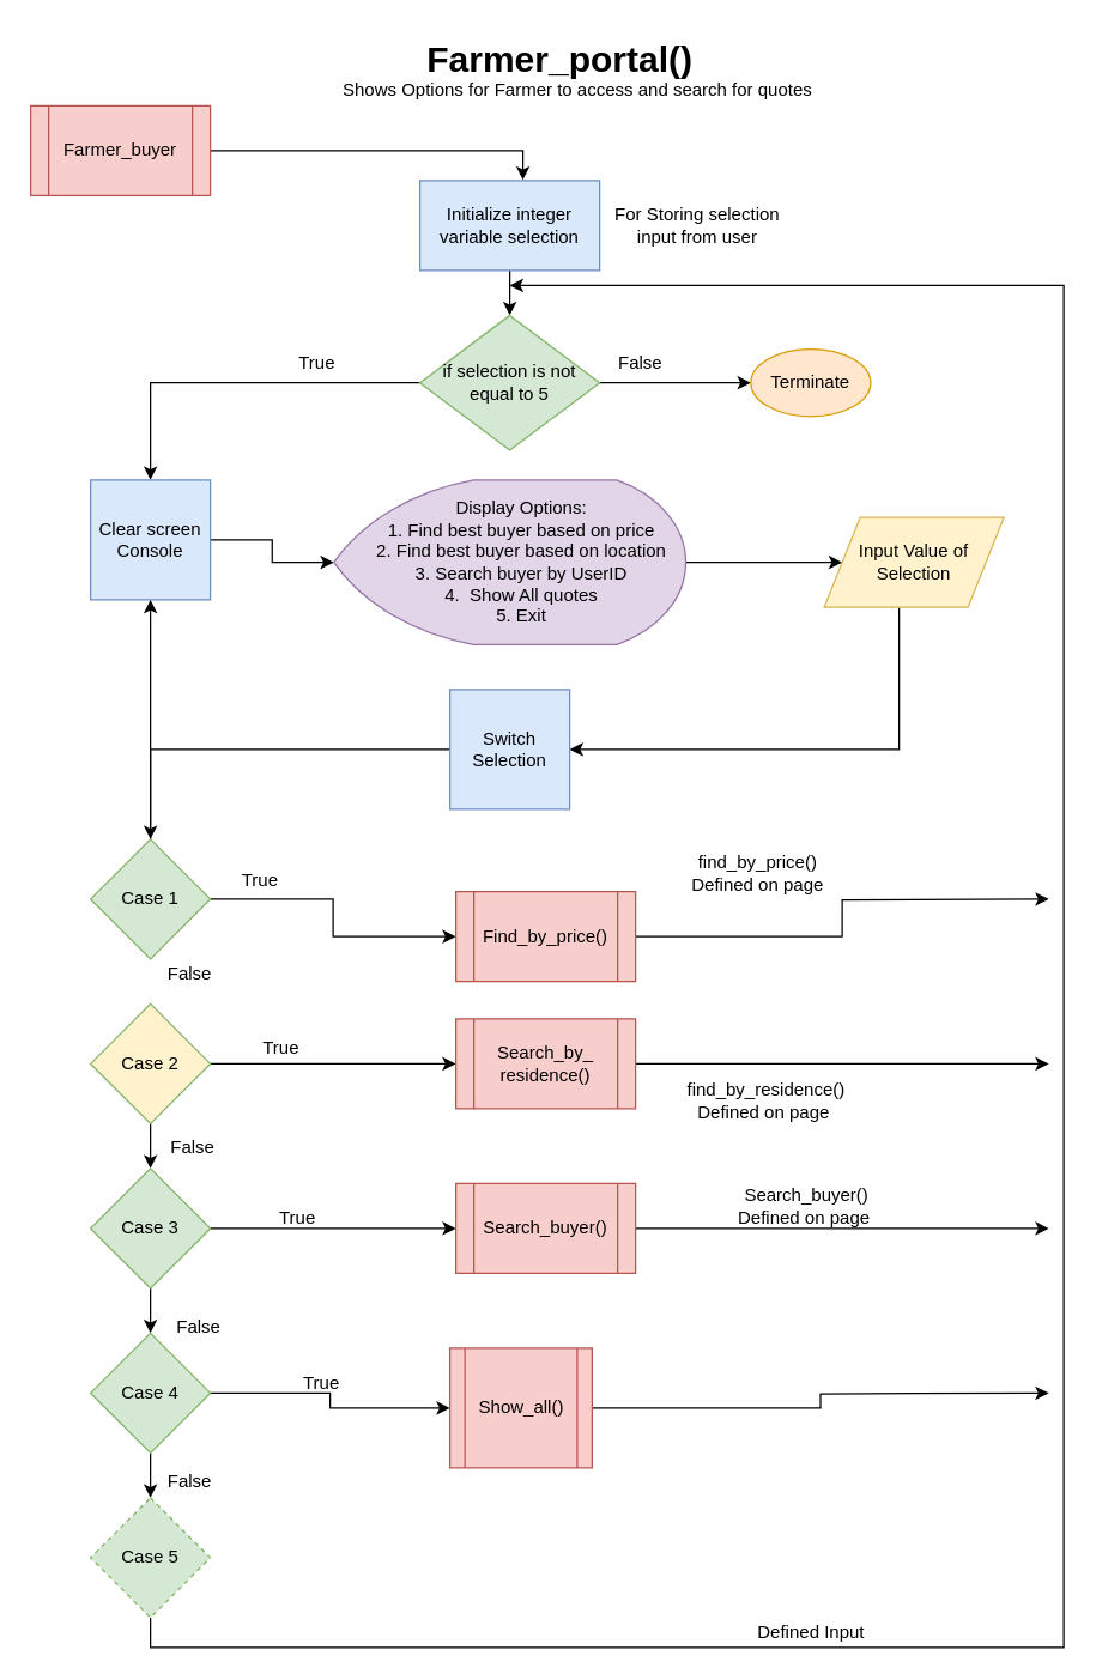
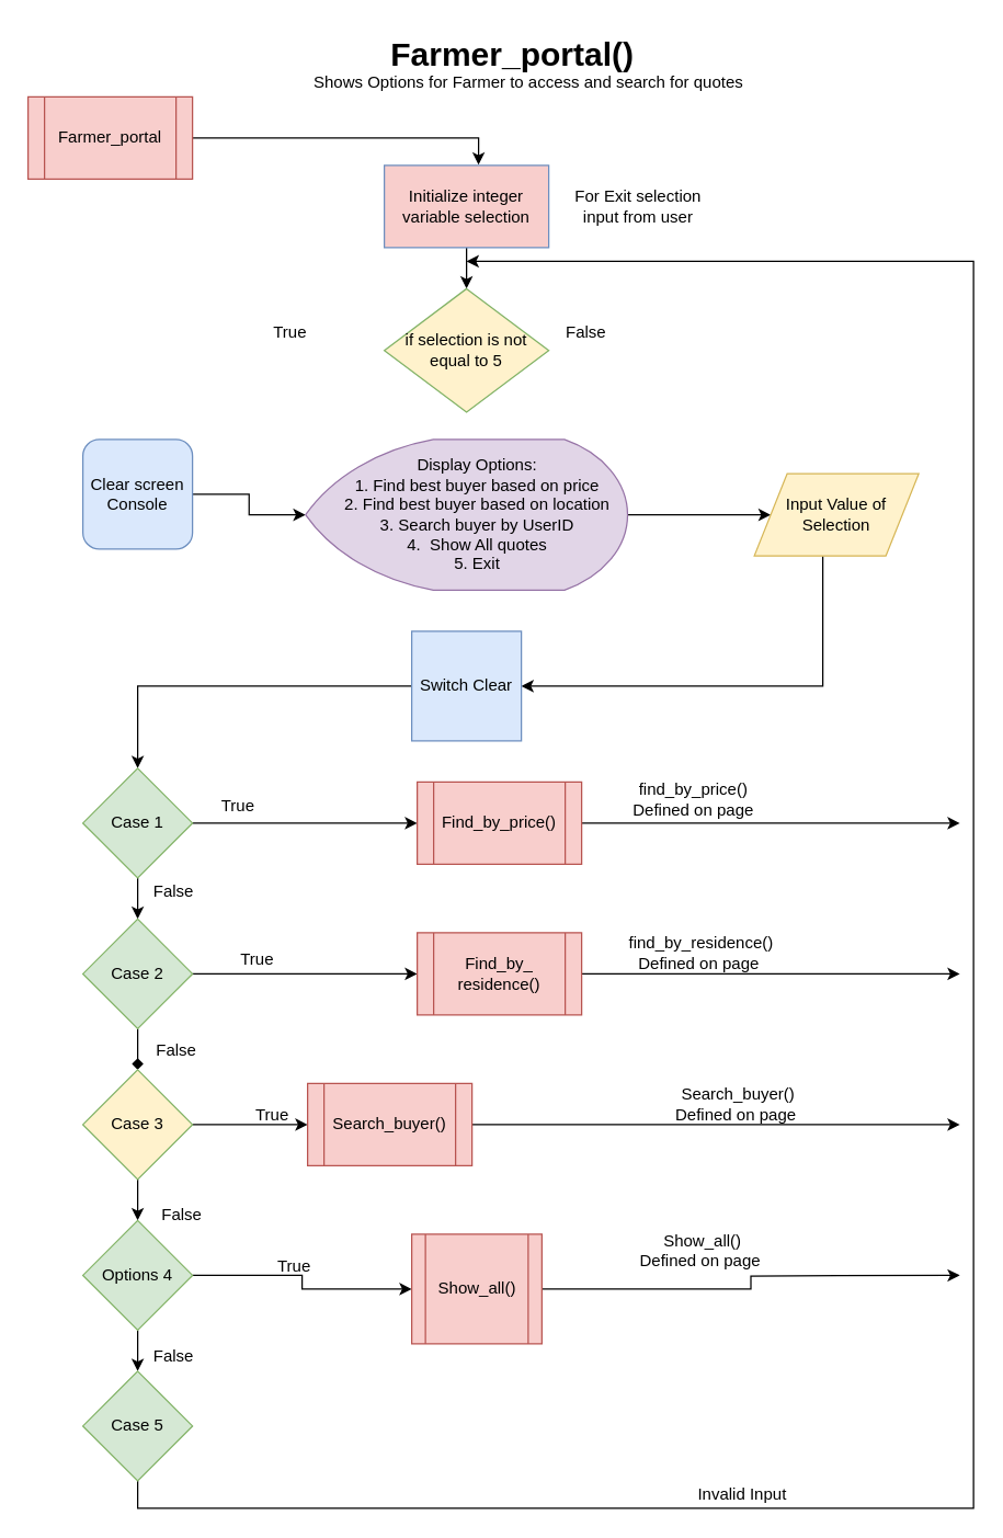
  <mxCell id="0" />
  <mxCell id="1" parent="0" />
  <mxCell id="2" style="edgeStyle=orthogonalEdgeStyle;rounded=0;orthogonalLoop=1;jettySize=auto;html=1;entryX=0.573;entryY=-0.007;entryDx=0;entryDy=0;entryPerimeter=0;" parent="1" source="3" target="5" edge="1"><mxGeometry relative="1" as="geometry" /></mxCell>
- <mxCell id="3" value="Farmer_buyer" style="shape=process;whiteSpace=wrap;html=1;backgroundOutline=1;fillColor=#f8cecc;strokeColor=#b85450;" parent="1" vertex="1"><mxGeometry x="20" y="70" width="120" height="60" as="geometry" /></mxCell>
+ <mxCell id="3" value="Farmer_portal" style="shape=process;whiteSpace=wrap;html=1;backgroundOutline=1;fillColor=#f8cecc;strokeColor=#b85450;" parent="1" vertex="1"><mxGeometry x="20" y="70" width="120" height="60" as="geometry" /></mxCell>
  <mxCell id="4" style="edgeStyle=orthogonalEdgeStyle;rounded=0;orthogonalLoop=1;jettySize=auto;html=1;entryX=0.5;entryY=0;entryDx=0;entryDy=0;" parent="1" source="5" target="8" edge="1"><mxGeometry relative="1" as="geometry" /></mxCell>
- <mxCell id="5" value="Initialize integer variable selection" style="rounded=0;whiteSpace=wrap;html=1;fillColor=#dae8fc;strokeColor=#6c8ebf;" parent="1" vertex="1"><mxGeometry x="280" y="120" width="120" height="60" as="geometry" /></mxCell>
- <mxCell id="6" style="edgeStyle=orthogonalEdgeStyle;rounded=0;orthogonalLoop=1;jettySize=auto;html=1;entryX=0.5;entryY=0;entryDx=0;entryDy=0;" parent="1" source="8" target="10" edge="1"><mxGeometry relative="1" as="geometry" /></mxCell>
- <mxCell id="7" style="edgeStyle=orthogonalEdgeStyle;rounded=0;orthogonalLoop=1;jettySize=auto;html=1;" edge="1" parent="1" source="8" target="42"><mxGeometry relative="1" as="geometry"><mxPoint x="471" y="255" as="targetPoint" /></mxGeometry></mxCell>
- <mxCell id="8" value="if selection is not equal to 5" style="rhombus;whiteSpace=wrap;html=1;fillColor=#d5e8d4;strokeColor=#82b366;" parent="1" vertex="1"><mxGeometry x="280" y="210" width="120" height="90" as="geometry" /></mxCell>
+ <mxCell id="5" value="Initialize integer variable selection" style="rounded=0;whiteSpace=wrap;html=1;fillColor=#f8cecc;strokeColor=#6c8ebf;" parent="1" vertex="1"><mxGeometry x="280" y="120" width="120" height="60" as="geometry" /></mxCell>
+ <mxCell id="8" value="if selection is not equal to 5" style="rhombus;whiteSpace=wrap;html=1;fillColor=#fff2cc;strokeColor=#82b366;" parent="1" vertex="1"><mxGeometry x="280" y="210" width="120" height="90" as="geometry" /></mxCell>
  <mxCell id="9" style="edgeStyle=orthogonalEdgeStyle;rounded=0;orthogonalLoop=1;jettySize=auto;html=1;entryX=0;entryY=0.5;entryDx=0;entryDy=0;entryPerimeter=0;" parent="1" source="10" target="12" edge="1"><mxGeometry relative="1" as="geometry" /></mxCell>
- <mxCell id="10" value="Clear screen Console" style="whiteSpace=wrap;html=1;aspect=fixed;fillColor=#dae8fc;strokeColor=#6c8ebf;" parent="1" vertex="1"><mxGeometry x="60" y="320" width="80" height="80" as="geometry" /></mxCell>
+ <mxCell id="10" value="Clear screen Console" style="whiteSpace=wrap;html=1;aspect=fixed;fillColor=#dae8fc;strokeColor=#6c8ebf;rounded=1;" parent="1" vertex="1"><mxGeometry x="60" y="320" width="80" height="80" as="geometry" /></mxCell>
  <mxCell id="11" style="edgeStyle=orthogonalEdgeStyle;rounded=0;orthogonalLoop=1;jettySize=auto;html=1;" parent="1" source="12" target="14" edge="1"><mxGeometry relative="1" as="geometry" /></mxCell>
  <mxCell id="12" value="Display Options:&lt;br&gt;1. Find best buyer based on price&lt;br&gt;2. Find best buyer based on location&lt;br&gt;3. Search buyer by UserID&lt;br&gt;4.&amp;nbsp; Show All quotes&lt;br&gt;5. Exit" style="strokeWidth=1;html=1;shape=mxgraph.flowchart.display;whiteSpace=wrap;spacingLeft=15;fillColor=#e1d5e7;strokeColor=#9673a6;" parent="1" vertex="1"><mxGeometry x="222.5" y="320" width="235" height="110" as="geometry" /></mxCell>
  <mxCell id="13" style="edgeStyle=orthogonalEdgeStyle;rounded=0;orthogonalLoop=1;jettySize=auto;html=1;entryX=1;entryY=0.5;entryDx=0;entryDy=0;" parent="1" source="14" target="16" edge="1"><mxGeometry relative="1" as="geometry"><Array as="points"><mxPoint x="600" y="500" /></Array></mxGeometry></mxCell>
  <mxCell id="14" value="Input Value of Selection" style="shape=parallelogram;perimeter=parallelogramPerimeter;whiteSpace=wrap;html=1;strokeWidth=1;fillColor=#fff2cc;strokeColor=#d6b656;" parent="1" vertex="1"><mxGeometry x="550" y="345" width="120" height="60" as="geometry" /></mxCell>
  <mxCell id="15" style="edgeStyle=orthogonalEdgeStyle;rounded=0;orthogonalLoop=1;jettySize=auto;html=1;entryX=0.5;entryY=0;entryDx=0;entryDy=0;" parent="1" source="16" target="19" edge="1"><mxGeometry relative="1" as="geometry" /></mxCell>
- <mxCell id="16" value="Switch Selection" style="whiteSpace=wrap;html=1;aspect=fixed;strokeWidth=1;fillColor=#dae8fc;strokeColor=#6c8ebf;" parent="1" vertex="1"><mxGeometry x="300" y="460" width="80" height="80" as="geometry" /></mxCell>
+ <mxCell id="16" value="Switch Clear" style="whiteSpace=wrap;html=1;aspect=fixed;strokeWidth=1;fillColor=#dae8fc;strokeColor=#6c8ebf;" parent="1" vertex="1"><mxGeometry x="300" y="460" width="80" height="80" as="geometry" /></mxCell>
  <mxCell id="17" style="edgeStyle=orthogonalEdgeStyle;rounded=0;orthogonalLoop=1;jettySize=auto;html=1;" parent="1" source="19" target="32" edge="1"><mxGeometry relative="1" as="geometry" /></mxCell>
- <mxCell id="18" value="" style="edgeStyle=orthogonalEdgeStyle;rounded=0;orthogonalLoop=1;jettySize=auto;html=1;" parent="1" source="19" target="10" edge="1"><mxGeometry relative="1" as="geometry" /></mxCell>
+ <mxCell id="18" value="" style="edgeStyle=orthogonalEdgeStyle;rounded=0;orthogonalLoop=1;jettySize=auto;html=1;" parent="1" source="19" target="22" edge="1"><mxGeometry relative="1" as="geometry" /></mxCell>
  <mxCell id="19" value="Case 1" style="rhombus;whiteSpace=wrap;html=1;strokeWidth=1;fillColor=#d5e8d4;strokeColor=#82b366;" parent="1" vertex="1"><mxGeometry x="60" y="560" width="80" height="80" as="geometry" /></mxCell>
  <mxCell id="20" style="edgeStyle=orthogonalEdgeStyle;rounded=0;orthogonalLoop=1;jettySize=auto;html=1;entryX=0;entryY=0.5;entryDx=0;entryDy=0;" parent="1" source="22" target="34" edge="1"><mxGeometry relative="1" as="geometry" /></mxCell>
- <mxCell id="21" value="" style="edgeStyle=orthogonalEdgeStyle;rounded=0;orthogonalLoop=1;jettySize=auto;html=1;" parent="1" source="22" target="25" edge="1"><mxGeometry relative="1" as="geometry" /></mxCell>
- <mxCell id="22" value="Case 2" style="rhombus;whiteSpace=wrap;html=1;strokeWidth=1;fillColor=#fff2cc;strokeColor=#82b366;" parent="1" vertex="1"><mxGeometry x="60" y="670" width="80" height="80" as="geometry" /></mxCell>
+ <mxCell id="21" value="" style="edgeStyle=orthogonalEdgeStyle;rounded=0;orthogonalLoop=1;jettySize=auto;html=1;endArrow=diamond;" parent="1" source="22" target="25" edge="1"><mxGeometry relative="1" as="geometry" /></mxCell>
+ <mxCell id="22" value="Case 2" style="rhombus;whiteSpace=wrap;html=1;strokeWidth=1;fillColor=#d5e8d4;strokeColor=#82b366;" parent="1" vertex="1"><mxGeometry x="60" y="670" width="80" height="80" as="geometry" /></mxCell>
  <mxCell id="23" style="edgeStyle=orthogonalEdgeStyle;rounded=0;orthogonalLoop=1;jettySize=auto;html=1;entryX=0;entryY=0.5;entryDx=0;entryDy=0;" parent="1" source="25" target="36" edge="1"><mxGeometry relative="1" as="geometry" /></mxCell>
  <mxCell id="24" value="" style="edgeStyle=orthogonalEdgeStyle;rounded=0;orthogonalLoop=1;jettySize=auto;html=1;" parent="1" source="25" target="28" edge="1"><mxGeometry relative="1" as="geometry" /></mxCell>
- <mxCell id="25" value="Case 3" style="rhombus;whiteSpace=wrap;html=1;strokeWidth=1;fillColor=#d5e8d4;strokeColor=#82b366;" parent="1" vertex="1"><mxGeometry x="60" y="780" width="80" height="80" as="geometry" /></mxCell>
+ <mxCell id="25" value="Case 3" style="rhombus;whiteSpace=wrap;html=1;strokeWidth=1;fillColor=#fff2cc;strokeColor=#82b366;" parent="1" vertex="1"><mxGeometry x="60" y="780" width="80" height="80" as="geometry" /></mxCell>
  <mxCell id="26" style="edgeStyle=orthogonalEdgeStyle;rounded=0;orthogonalLoop=1;jettySize=auto;html=1;entryX=0;entryY=0.5;entryDx=0;entryDy=0;" parent="1" source="28" target="38" edge="1"><mxGeometry relative="1" as="geometry" /></mxCell>
  <mxCell id="27" value="" style="edgeStyle=orthogonalEdgeStyle;rounded=0;orthogonalLoop=1;jettySize=auto;html=1;" parent="1" source="28" target="30" edge="1"><mxGeometry relative="1" as="geometry" /></mxCell>
- <mxCell id="28" value="Case 4" style="rhombus;whiteSpace=wrap;html=1;strokeWidth=1;fillColor=#d5e8d4;strokeColor=#82b366;" parent="1" vertex="1"><mxGeometry x="60" y="890" width="80" height="80" as="geometry" /></mxCell>
+ <mxCell id="28" value="Options 4" style="rhombus;whiteSpace=wrap;html=1;strokeWidth=1;fillColor=#d5e8d4;strokeColor=#82b366;" parent="1" vertex="1"><mxGeometry x="60" y="890" width="80" height="80" as="geometry" /></mxCell>
  <mxCell id="29" style="edgeStyle=orthogonalEdgeStyle;rounded=0;orthogonalLoop=1;jettySize=auto;html=1;exitX=0.5;exitY=1;exitDx=0;exitDy=0;" parent="1" source="30" edge="1"><mxGeometry relative="1" as="geometry"><mxPoint x="340" y="190" as="targetPoint" /><Array as="points"><mxPoint x="100" y="1100" /><mxPoint x="710" y="1100" /><mxPoint x="710" y="190" /></Array></mxGeometry></mxCell>
- <mxCell id="30" value="Case 5" style="rhombus;whiteSpace=wrap;html=1;strokeWidth=1;fillColor=#d5e8d4;strokeColor=#82b366;dashed=1;" parent="1" vertex="1"><mxGeometry x="60" y="1000" width="80" height="80" as="geometry" /></mxCell>
+ <mxCell id="30" value="Case 5" style="rhombus;whiteSpace=wrap;html=1;strokeWidth=1;fillColor=#d5e8d4;strokeColor=#82b366;" parent="1" vertex="1"><mxGeometry x="60" y="1000" width="80" height="80" as="geometry" /></mxCell>
  <mxCell id="31" style="edgeStyle=orthogonalEdgeStyle;rounded=0;orthogonalLoop=1;jettySize=auto;html=1;" parent="1" source="32" edge="1"><mxGeometry relative="1" as="geometry"><mxPoint x="700" y="600" as="targetPoint" /></mxGeometry></mxCell>
- <mxCell id="32" value="Find_by_price()" style="shape=process;whiteSpace=wrap;html=1;backgroundOutline=1;strokeWidth=1;fillColor=#f8cecc;strokeColor=#b85450;" parent="1" vertex="1"><mxGeometry x="304" y="595" width="120" height="60" as="geometry" /></mxCell>
+ <mxCell id="32" value="Find_by_price()" style="shape=process;whiteSpace=wrap;html=1;backgroundOutline=1;strokeWidth=1;fillColor=#f8cecc;strokeColor=#b85450;" parent="1" vertex="1"><mxGeometry x="304" y="570" width="120" height="60" as="geometry" /></mxCell>
  <mxCell id="33" style="edgeStyle=orthogonalEdgeStyle;rounded=0;orthogonalLoop=1;jettySize=auto;html=1;" parent="1" source="34" edge="1"><mxGeometry relative="1" as="geometry"><mxPoint x="700" y="710" as="targetPoint" /></mxGeometry></mxCell>
- <mxCell id="34" value="Search_by_&lt;br&gt;residence()" style="shape=process;whiteSpace=wrap;html=1;backgroundOutline=1;strokeWidth=1;fillColor=#f8cecc;strokeColor=#b85450;" parent="1" vertex="1"><mxGeometry x="304" y="680" width="120" height="60" as="geometry" /></mxCell>
+ <mxCell id="34" value="Find_by_&lt;br&gt;residence()" style="shape=process;whiteSpace=wrap;html=1;backgroundOutline=1;strokeWidth=1;fillColor=#f8cecc;strokeColor=#b85450;" parent="1" vertex="1"><mxGeometry x="304" y="680" width="120" height="60" as="geometry" /></mxCell>
  <mxCell id="35" style="edgeStyle=orthogonalEdgeStyle;rounded=0;orthogonalLoop=1;jettySize=auto;html=1;" parent="1" source="36" edge="1"><mxGeometry relative="1" as="geometry"><mxPoint x="700" y="820" as="targetPoint" /></mxGeometry></mxCell>
- <mxCell id="36" value="Search_buyer()" style="shape=process;whiteSpace=wrap;html=1;backgroundOutline=1;strokeWidth=1;fillColor=#f8cecc;strokeColor=#b85450;" parent="1" vertex="1"><mxGeometry x="304" y="790" width="120" height="60" as="geometry" /></mxCell>
+ <mxCell id="36" value="Search_buyer()" style="shape=process;whiteSpace=wrap;html=1;backgroundOutline=1;strokeWidth=1;fillColor=#f8cecc;strokeColor=#b85450;" parent="1" vertex="1"><mxGeometry x="224" y="790" width="120" height="60" as="geometry" /></mxCell>
  <mxCell id="37" style="edgeStyle=orthogonalEdgeStyle;rounded=0;orthogonalLoop=1;jettySize=auto;html=1;" parent="1" source="38" edge="1"><mxGeometry relative="1" as="geometry"><mxPoint x="700" y="930" as="targetPoint" /></mxGeometry></mxCell>
  <mxCell id="38" value="Show_all()" style="shape=process;whiteSpace=wrap;html=1;backgroundOutline=1;strokeWidth=1;fillColor=#f8cecc;strokeColor=#b85450;" parent="1" vertex="1"><mxGeometry x="300" y="900" width="95" height="80" as="geometry" /></mxCell>
  <mxCell id="39" value="&lt;h1&gt;Farmer_portal()&lt;/h1&gt;" style="text;html=1;strokeColor=none;fillColor=none;spacing=5;spacingTop=-20;whiteSpace=wrap;overflow=hidden;rounded=0;" vertex="1" parent="1"><mxGeometry x="280" y="20" width="190" height="40" as="geometry" /></mxCell>
  <mxCell id="40" value="Shows Options for Farmer to access and search for quotes" style="text;html=1;align=center;verticalAlign=middle;resizable=0;points=[];autosize=1;" vertex="1" parent="1"><mxGeometry x="220" y="50" width="330" height="20" as="geometry" /></mxCell>
- <mxCell id="41" value="For Storing selection &lt;br&gt;input from user" style="text;html=1;align=center;verticalAlign=middle;resizable=0;points=[];autosize=1;" vertex="1" parent="1"><mxGeometry x="400" y="135" width="130" height="30" as="geometry" /></mxCell>
- <mxCell id="42" value="Terminate" style="ellipse;whiteSpace=wrap;html=1;fillColor=#ffe6cc;strokeColor=#d79b00;" vertex="1" parent="1"><mxGeometry x="501" y="232.5" width="80" height="45" as="geometry" /></mxCell>
+ <mxCell id="41" value="For Exit selection &lt;br&gt;input from user" style="text;html=1;align=center;verticalAlign=middle;resizable=0;points=[];autosize=1;" vertex="1" parent="1"><mxGeometry x="400" y="135" width="130" height="30" as="geometry" /></mxCell>
  <mxCell id="43" value="False" style="text;html=1;align=center;verticalAlign=middle;resizable=0;points=[];autosize=1;" vertex="1" parent="1"><mxGeometry x="402" y="232" width="50" height="20" as="geometry" /></mxCell>
  <mxCell id="44" value="True" style="text;html=1;align=center;verticalAlign=middle;resizable=0;points=[];autosize=1;" vertex="1" parent="1"><mxGeometry x="191" y="232" width="40" height="20" as="geometry" /></mxCell>
  <mxCell id="45" value="True" style="text;html=1;align=center;verticalAlign=middle;resizable=0;points=[];autosize=1;" vertex="1" parent="1"><mxGeometry x="153" y="578" width="40" height="20" as="geometry" /></mxCell>
  <mxCell id="46" value="False" style="text;html=1;align=center;verticalAlign=middle;resizable=0;points=[];autosize=1;" vertex="1" parent="1"><mxGeometry x="101" y="640" width="50" height="20" as="geometry" /></mxCell>
  <mxCell id="47" value="True" style="text;html=1;align=center;verticalAlign=middle;resizable=0;points=[];autosize=1;" vertex="1" parent="1"><mxGeometry x="167" y="690" width="40" height="20" as="geometry" /></mxCell>
  <mxCell id="48" value="False" style="text;html=1;align=center;verticalAlign=middle;resizable=0;points=[];autosize=1;" vertex="1" parent="1"><mxGeometry x="103" y="756" width="50" height="20" as="geometry" /></mxCell>
  <mxCell id="49" value="True" style="text;html=1;align=center;verticalAlign=middle;resizable=0;points=[];autosize=1;" vertex="1" parent="1"><mxGeometry x="178" y="803" width="40" height="20" as="geometry" /></mxCell>
  <mxCell id="50" value="False" style="text;html=1;align=center;verticalAlign=middle;resizable=0;points=[];autosize=1;" vertex="1" parent="1"><mxGeometry x="107" y="876" width="50" height="20" as="geometry" /></mxCell>
  <mxCell id="51" value="True" style="text;html=1;align=center;verticalAlign=middle;resizable=0;points=[];autosize=1;" vertex="1" parent="1"><mxGeometry x="194" y="914" width="40" height="20" as="geometry" /></mxCell>
  <mxCell id="52" value="False" style="text;html=1;align=center;verticalAlign=middle;resizable=0;points=[];autosize=1;" vertex="1" parent="1"><mxGeometry x="101" y="979" width="50" height="20" as="geometry" /></mxCell>
- <mxCell id="53" value="Defined Input" style="text;html=1;align=center;verticalAlign=middle;resizable=0;points=[];autosize=1;" vertex="1" parent="1"><mxGeometry x="501" y="1080" width="80" height="20" as="geometry" /></mxCell>
+ <mxCell id="53" value="Invalid Input" style="text;html=1;align=center;verticalAlign=middle;resizable=0;points=[];autosize=1;" vertex="1" parent="1"><mxGeometry x="501" y="1080" width="80" height="20" as="geometry" /></mxCell>
  <mxCell id="54" value="find_by_price()&amp;nbsp;&lt;br&gt;Defined on page&amp;nbsp;" style="text;html=1;align=center;verticalAlign=middle;resizable=0;points=[];autosize=1;" vertex="1" parent="1"><mxGeometry x="452" y="568" width="110" height="30" as="geometry" /></mxCell>
- <mxCell id="55" value="find_by_residence()&lt;br&gt;Defined on page&amp;nbsp;" style="text;html=1;align=center;verticalAlign=middle;resizable=0;points=[];autosize=1;" vertex="1" parent="1"><mxGeometry x="451" y="720" width="120" height="30" as="geometry" /></mxCell>
+ <mxCell id="55" value="find_by_residence()&lt;br&gt;Defined on page&amp;nbsp;" style="text;html=1;align=center;verticalAlign=middle;resizable=0;points=[];autosize=1;" vertex="1" parent="1"><mxGeometry x="451" y="680" width="120" height="30" as="geometry" /></mxCell>
  <mxCell id="56" value="Search_buyer()&lt;br&gt;Defined on page&amp;nbsp;" style="text;html=1;align=center;verticalAlign=middle;resizable=0;points=[];autosize=1;" vertex="1" parent="1"><mxGeometry x="482.5" y="790" width="110" height="30" as="geometry" /></mxCell>
+ <mxCell id="57" value="Show_all()&lt;br&gt;Defined on page&amp;nbsp;" style="text;html=1;align=center;verticalAlign=middle;resizable=0;points=[];autosize=1;" vertex="1" parent="1"><mxGeometry x="457" y="897" width="110" height="30" as="geometry" /></mxCell>
